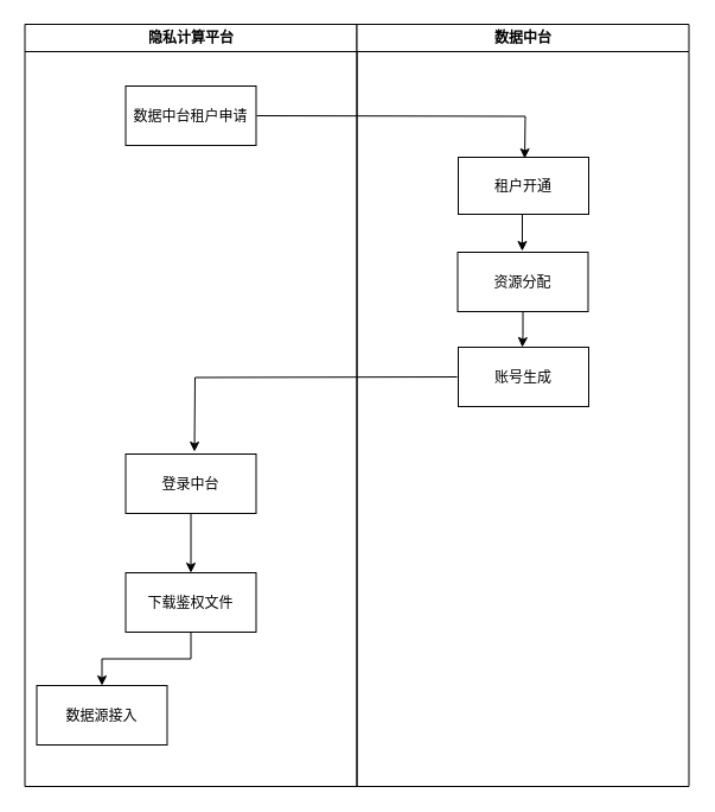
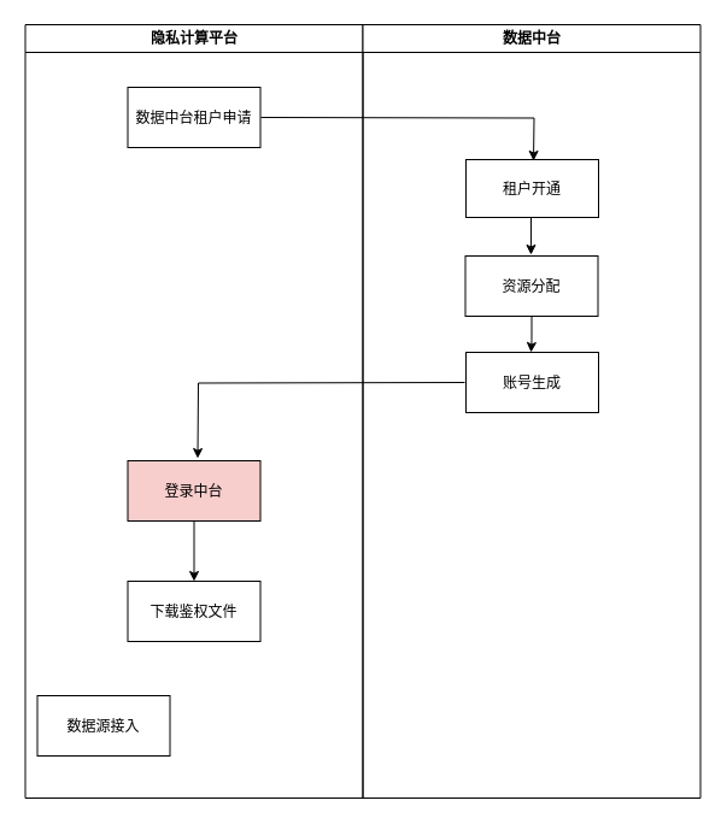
  <mxCell id="0" />
  <mxCell id="1" parent="0" />
  <mxCell id="2" value="隐私计算平台" style="swimlane;whiteSpace=wrap" parent="1" vertex="1"><mxGeometry x="20.5" y="20" width="280" height="642" as="geometry" /></mxCell>
  <mxCell id="3" value="数据中台租户申请" style="" parent="2" vertex="1"><mxGeometry x="85" y="52" width="110" height="50" as="geometry" /></mxCell>
  <mxCell id="4" value="" style="edgeStyle=orthogonalEdgeStyle;rounded=0;orthogonalLoop=1;jettySize=auto;html=1;" edge="1" parent="2"><mxGeometry relative="1" as="geometry"><mxPoint x="140" y="362" as="sourcePoint" /><mxPoint x="140" y="462" as="targetPoint" /></mxGeometry></mxCell>
- <mxCell id="5" value="登录中台" style="" parent="2" vertex="1"><mxGeometry x="85" y="362" width="110" height="50" as="geometry" /></mxCell>
- <mxCell id="6" style="edgeStyle=orthogonalEdgeStyle;rounded=0;orthogonalLoop=1;jettySize=auto;html=1;entryX=0.5;entryY=0;entryDx=0;entryDy=0;entryPerimeter=0;" edge="1" parent="2" source="7" target="8"><mxGeometry relative="1" as="geometry" /></mxCell>
+ <mxCell id="5" value="登录中台" style="fillColor=#f8cecc;" parent="2" vertex="1"><mxGeometry x="85" y="362" width="110" height="50" as="geometry" /></mxCell>
  <mxCell id="7" value="下载鉴权文件" style="" vertex="1" parent="2"><mxGeometry x="85" y="462" width="110" height="50" as="geometry" /></mxCell>
  <mxCell id="8" value="数据源接入" style="" vertex="1" parent="2"><mxGeometry x="10" y="557" width="110" height="50" as="geometry" /></mxCell>
  <mxCell id="9" value="数据中台" style="swimlane;whiteSpace=wrap" parent="1" vertex="1"><mxGeometry x="300.5" y="20" width="280" height="642" as="geometry" /></mxCell>
  <mxCell id="10" style="edgeStyle=orthogonalEdgeStyle;rounded=0;orthogonalLoop=1;jettySize=auto;html=1;entryX=0.495;entryY=-0.08;entryDx=0;entryDy=0;entryPerimeter=0;" edge="1" parent="9"><mxGeometry relative="1" as="geometry"><mxPoint x="140.5" y="139" as="sourcePoint" /><mxPoint x="139.45" y="191" as="targetPoint" /><Array as="points"><mxPoint x="121" y="139" /><mxPoint x="121" y="160" /><mxPoint x="140" y="160" /></Array></mxGeometry></mxCell>
  <mxCell id="11" value="租户开通" style="" parent="9" vertex="1"><mxGeometry x="85.5" y="112" width="110" height="48" as="geometry" /></mxCell>
  <mxCell id="12" style="edgeStyle=orthogonalEdgeStyle;rounded=0;orthogonalLoop=1;jettySize=auto;html=1;entryX=0.491;entryY=0;entryDx=0;entryDy=0;entryPerimeter=0;" edge="1" parent="9" source="13" target="14"><mxGeometry relative="1" as="geometry" /></mxCell>
  <mxCell id="13" value="资源分配" style="" vertex="1" parent="9"><mxGeometry x="85" y="192" width="110" height="50" as="geometry" /></mxCell>
  <mxCell id="14" value="账号生成" style="" vertex="1" parent="9"><mxGeometry x="85.5" y="272" width="110" height="50" as="geometry" /></mxCell>
  <mxCell id="15" style="edgeStyle=orthogonalEdgeStyle;rounded=0;orthogonalLoop=1;jettySize=auto;html=1;entryX=0.473;entryY=0.02;entryDx=0;entryDy=0;entryPerimeter=0;" edge="1" parent="1"><mxGeometry relative="1" as="geometry"><mxPoint x="216" y="97" as="sourcePoint" /><mxPoint x="442.03" y="133" as="targetPoint" /></mxGeometry></mxCell>
  <mxCell id="16" style="edgeStyle=orthogonalEdgeStyle;rounded=0;orthogonalLoop=1;jettySize=auto;html=1;exitX=-0.036;exitY=0.54;exitDx=0;exitDy=0;exitPerimeter=0;" edge="1" parent="1"><mxGeometry relative="1" as="geometry"><mxPoint x="385.04" y="317" as="sourcePoint" /><mxPoint x="163.5" y="380" as="targetPoint" /></mxGeometry></mxCell>
